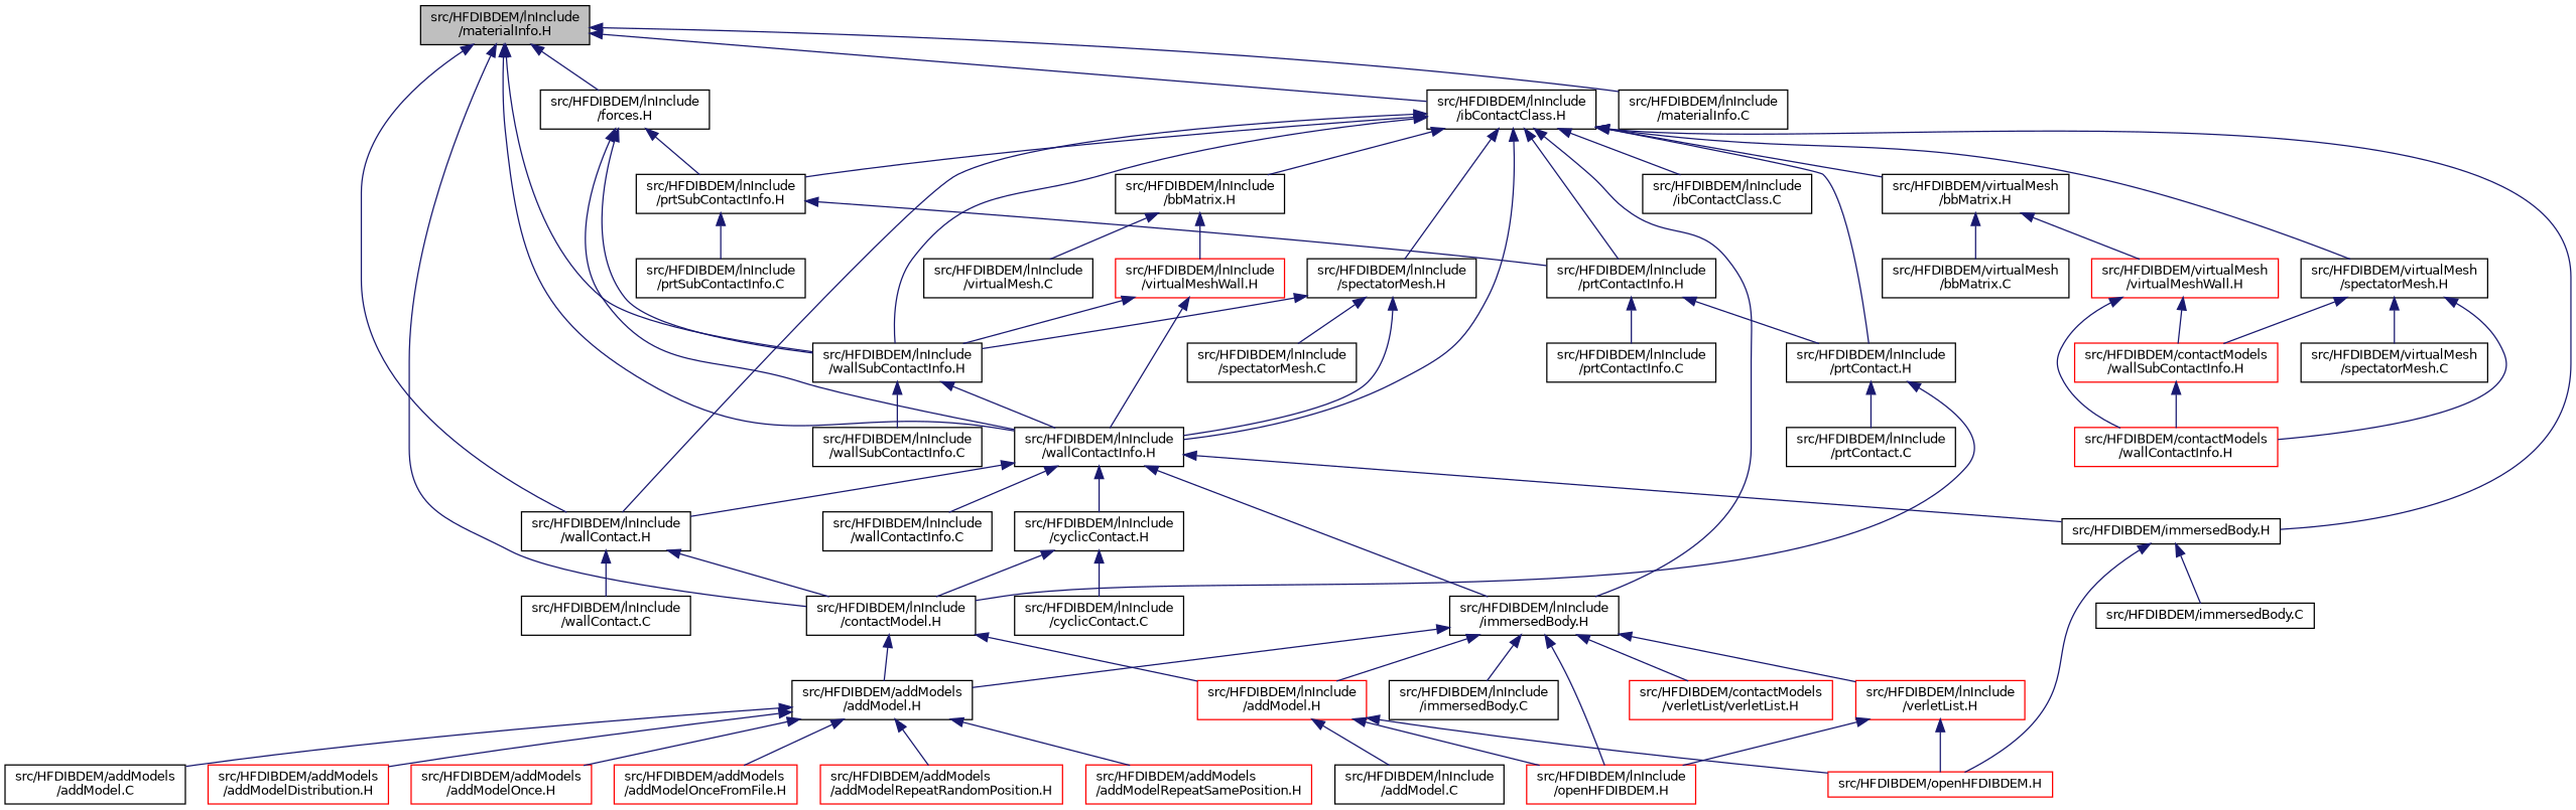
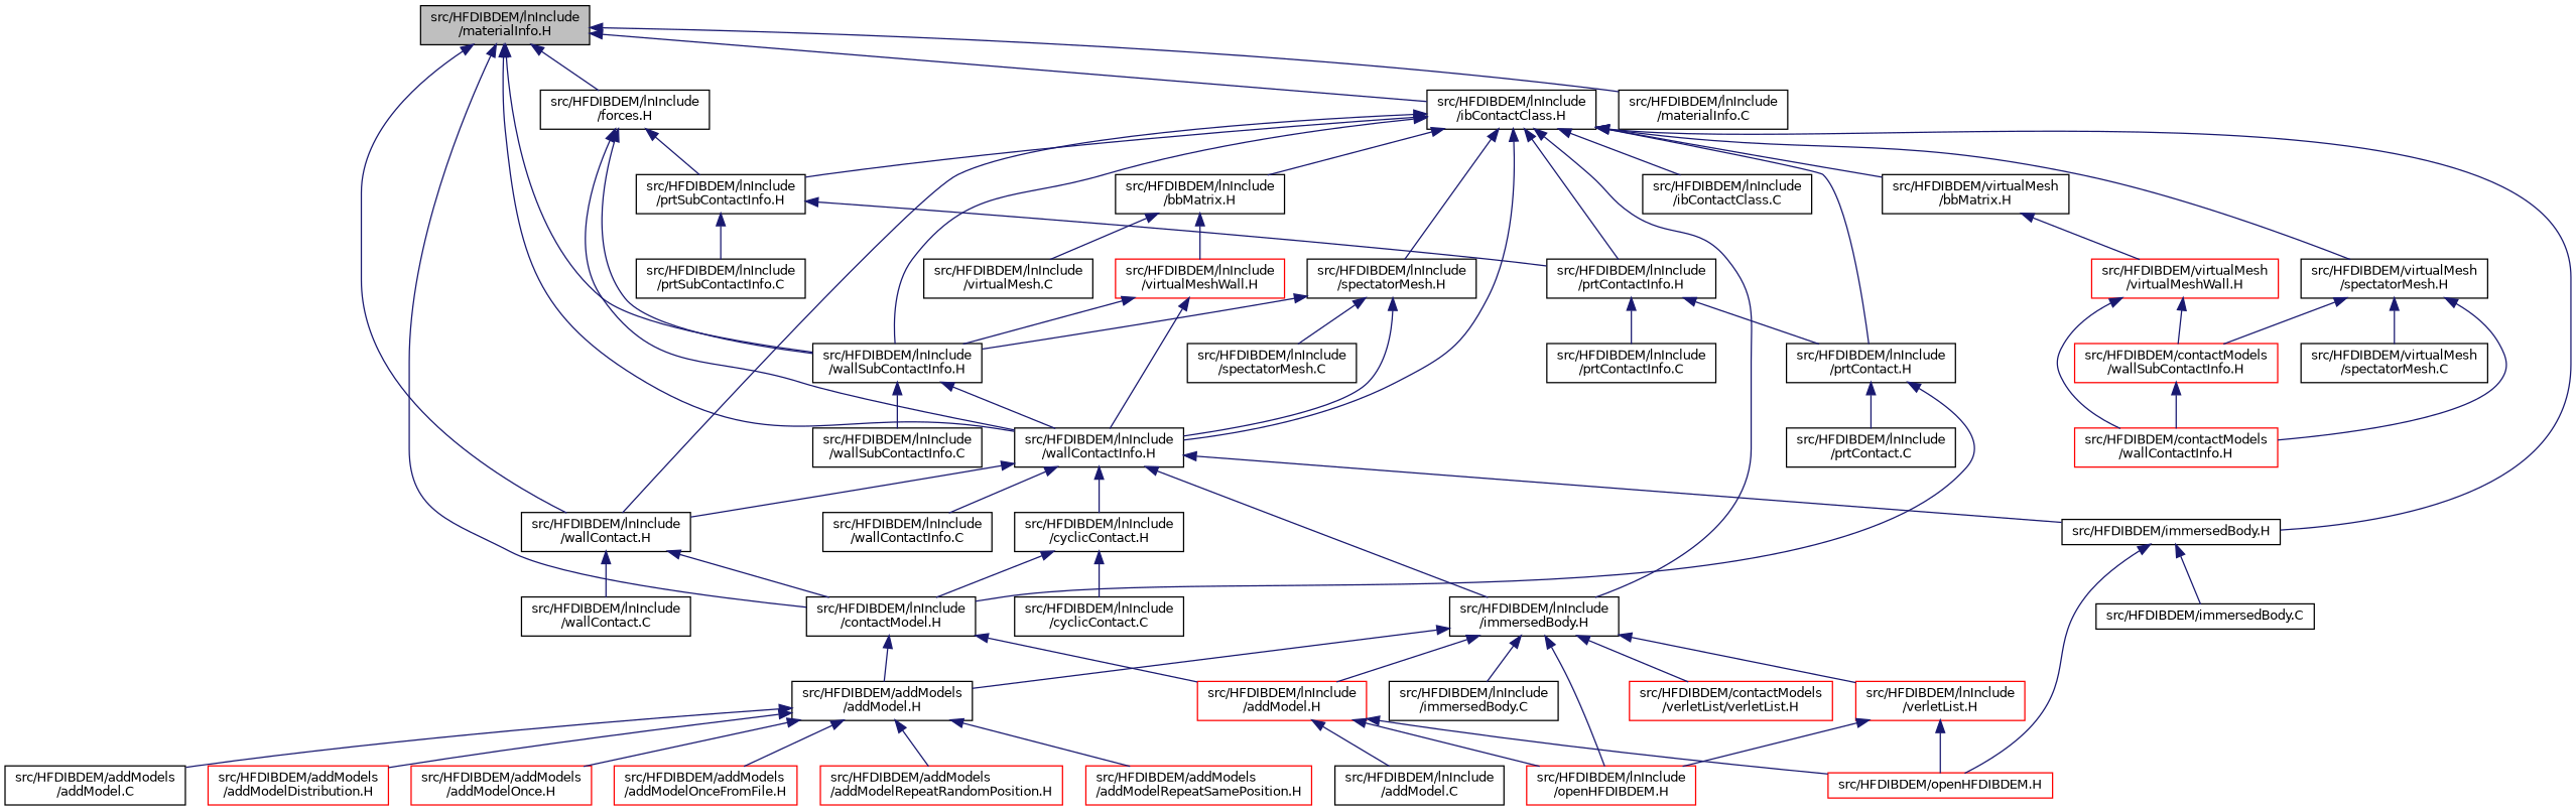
  digraph {
    node [color=black fillcolor=white fontname=Helvetica fontsize=10 shape=record style=filled]
    edge [color=midnightblue dir=back fontname=Helvetica fontsize=10 labelfontname=Helvetica labelfontsize=10 style=solid]
    n1 [fillcolor=grey75 fontcolor=black height=0.2 label="src/HFDIBDEM/lnInclude\l/materialInfo.H" width=0.4]
    n2 [height=0.2 label="src/HFDIBDEM/lnInclude\l/ibContactClass.H" width=0.4]
    n3 [height=0.2 label="src/HFDIBDEM/lnInclude\l/contactModel.H" width=0.4]
    n4 [height=0.2 label="src/HFDIBDEM/lnInclude\l/wallContact.H" width=0.4]
    n5 [height=0.2 label="src/HFDIBDEM/lnInclude\l/wallContactInfo.H" width=0.4]
    n6 [height=0.2 label="src/HFDIBDEM/lnInclude\l/wallSubContactInfo.H" width=0.4]
    n7 [height=0.2 label="src/HFDIBDEM/lnInclude\l/forces.H" width=0.4]
    n8 [height=0.2 label="src/HFDIBDEM/lnInclude\l/materialInfo.C" width=0.4]
    n9 [height=0.2 label="src/HFDIBDEM/immersedBody.H" width=0.4]
    n10 [height=0.2 label="src/HFDIBDEM/lnInclude\l/prtContact.H" width=0.4]
    n11 [height=0.2 label="src/HFDIBDEM/lnInclude\l/prtContactInfo.H" width=0.4]
    n12 [height=0.2 label="src/HFDIBDEM/lnInclude\l/prtSubContactInfo.H" width=0.4]
    n13 [height=0.2 label="src/HFDIBDEM/lnInclude\l/immersedBody.H" width=0.4]
    n14 [height=0.2 label="src/HFDIBDEM/lnInclude\l/spectatorMesh.H" width=0.4]
    n15 [height=0.2 label="src/HFDIBDEM/lnInclude\l/bbMatrix.H" width=0.4]
    n16 [height=0.2 label="src/HFDIBDEM/lnInclude\l/ibContactClass.C" width=0.4]
    n17 [height=0.2 label="src/HFDIBDEM/virtualMesh\l/bbMatrix.H" width=0.4]
    n18 [height=0.2 label="src/HFDIBDEM/virtualMesh\l/spectatorMesh.H" width=0.4]
    n19 [height=0.2 label="src/HFDIBDEM/addModels\l/addModel.H" width=0.4]
    n20 [color=red height=0.2 label="src/HFDIBDEM/lnInclude\l/addModel.H" width=0.4]
    n21 [height=0.2 label="src/HFDIBDEM/lnInclude\l/wallContact.C" width=0.4]
    n22 [height=0.2 label="src/HFDIBDEM/lnInclude\l/cyclicContact.H" width=0.4]
    n23 [height=0.2 label="src/HFDIBDEM/lnInclude\l/wallContactInfo.C" width=0.4]
    n24 [height=0.2 label="src/HFDIBDEM/lnInclude\l/wallSubContactInfo.C" width=0.4]
    n25 [height=0.2 label="src/HFDIBDEM/immersedBody.C" width=0.4]
    n26 [color=red height=0.2 label="src/HFDIBDEM/openHFDIBDEM.H" width=0.4]
    n27 [height=0.2 label="src/HFDIBDEM/lnInclude\l/prtContact.C" width=0.4]
    n28 [height=0.2 label="src/HFDIBDEM/lnInclude\l/prtContactInfo.C" width=0.4]
    n29 [height=0.2 label="src/HFDIBDEM/lnInclude\l/prtSubContactInfo.C" width=0.4]
    n30 [color=red height=0.2 label="src/HFDIBDEM/lnInclude\l/openHFDIBDEM.H" width=0.4]
    n31 [color=red height=0.2 label="src/HFDIBDEM/contactModels\l/verletList/verletList.H" width=0.4]
    n32 [height=0.2 label="src/HFDIBDEM/lnInclude\l/immersedBody.C" width=0.4]
    n33 [color=red height=0.2 label="src/HFDIBDEM/lnInclude\l/verletList.H" width=0.4]
    n34 [height=0.2 label="src/HFDIBDEM/lnInclude\l/spectatorMesh.C" width=0.4]
    n35 [color=red height=0.2 label="src/HFDIBDEM/lnInclude\l/virtualMeshWall.H" width=0.4]
    n36 [height=0.2 label="src/HFDIBDEM/lnInclude\l/virtualMesh.C" width=0.4]
-   n37 [height=0.2 label="src/HFDIBDEM/virtualMesh\l/bbMatrix.C" width=0.4]
    n38 [color=red height=0.2 label="src/HFDIBDEM/virtualMesh\l/virtualMeshWall.H" width=0.4]
    n39 [color=red height=0.2 label="src/HFDIBDEM/contactModels\l/wallContactInfo.H" width=0.4]
    n40 [color=red height=0.2 label="src/HFDIBDEM/contactModels\l/wallSubContactInfo.H" width=0.4]
    n41 [height=0.2 label="src/HFDIBDEM/virtualMesh\l/spectatorMesh.C" width=0.4]
    n42 [height=0.2 label="src/HFDIBDEM/addModels\l/addModel.C" width=0.4]
    n43 [color=red height=0.2 label="src/HFDIBDEM/addModels\l/addModelDistribution.H" width=0.4]
    n44 [color=red height=0.2 label="src/HFDIBDEM/addModels\l/addModelOnce.H" width=0.4]
    n45 [color=red height=0.2 label="src/HFDIBDEM/addModels\l/addModelOnceFromFile.H" width=0.4]
    n46 [color=red height=0.2 label="src/HFDIBDEM/addModels\l/addModelRepeatRandomPosition.H" width=0.4]
    n47 [color=red height=0.2 label="src/HFDIBDEM/addModels\l/addModelRepeatSamePosition.H" width=0.4]
    n48 [height=0.2 label="src/HFDIBDEM/lnInclude\l/addModel.C" width=0.4]
    n49 [height=0.2 label="src/HFDIBDEM/lnInclude\l/cyclicContact.C" width=0.4]
    n1 -> n2
    n1 -> n3
    n1 -> n4
    n1 -> n5
    n1 -> n6
    n1 -> n7
    n1 -> n8
    n2 -> n4
    n2 -> n5
    n2 -> n6
    n2 -> n9
    n2 -> n10
    n2 -> n11
    n2 -> n12
    n2 -> n13
    n2 -> n14
    n2 -> n15
    n2 -> n16
    n2 -> n17
    n2 -> n18
    n3 -> n19
    n3 -> n20
    n4 -> n3
    n4 -> n21
    n5 -> n4
    n5 -> n9
    n5 -> n13
    n5 -> n22
    n5 -> n23
    n6 -> n5
    n6 -> n24
    n7 -> n5
    n7 -> n6
    n7 -> n12
    n9 -> n25
    n9 -> n26
    n10 -> n3
    n10 -> n27
    n11 -> n10
    n11 -> n28
    n12 -> n11
    n12 -> n29
    n13 -> n19
    n13 -> n20
    n13 -> n30
    n13 -> n31
    n13 -> n32
    n13 -> n33
    n14 -> n5
    n14 -> n6
    n14 -> n34
    n15 -> n35
    n15 -> n36
-   n17 -> n37
    n17 -> n38
    n18 -> n39
    n18 -> n40
    n18 -> n41
    n19 -> n42
    n19 -> n43
    n19 -> n44
    n19 -> n45
    n19 -> n46
    n19 -> n47
    n20 -> n26
    n20 -> n30
    n20 -> n48
    n22 -> n3
    n22 -> n49
    n33 -> n26
    n33 -> n30
    n35 -> n5
    n35 -> n6
    n38 -> n39
    n38 -> n40
    n40 -> n39
  }
